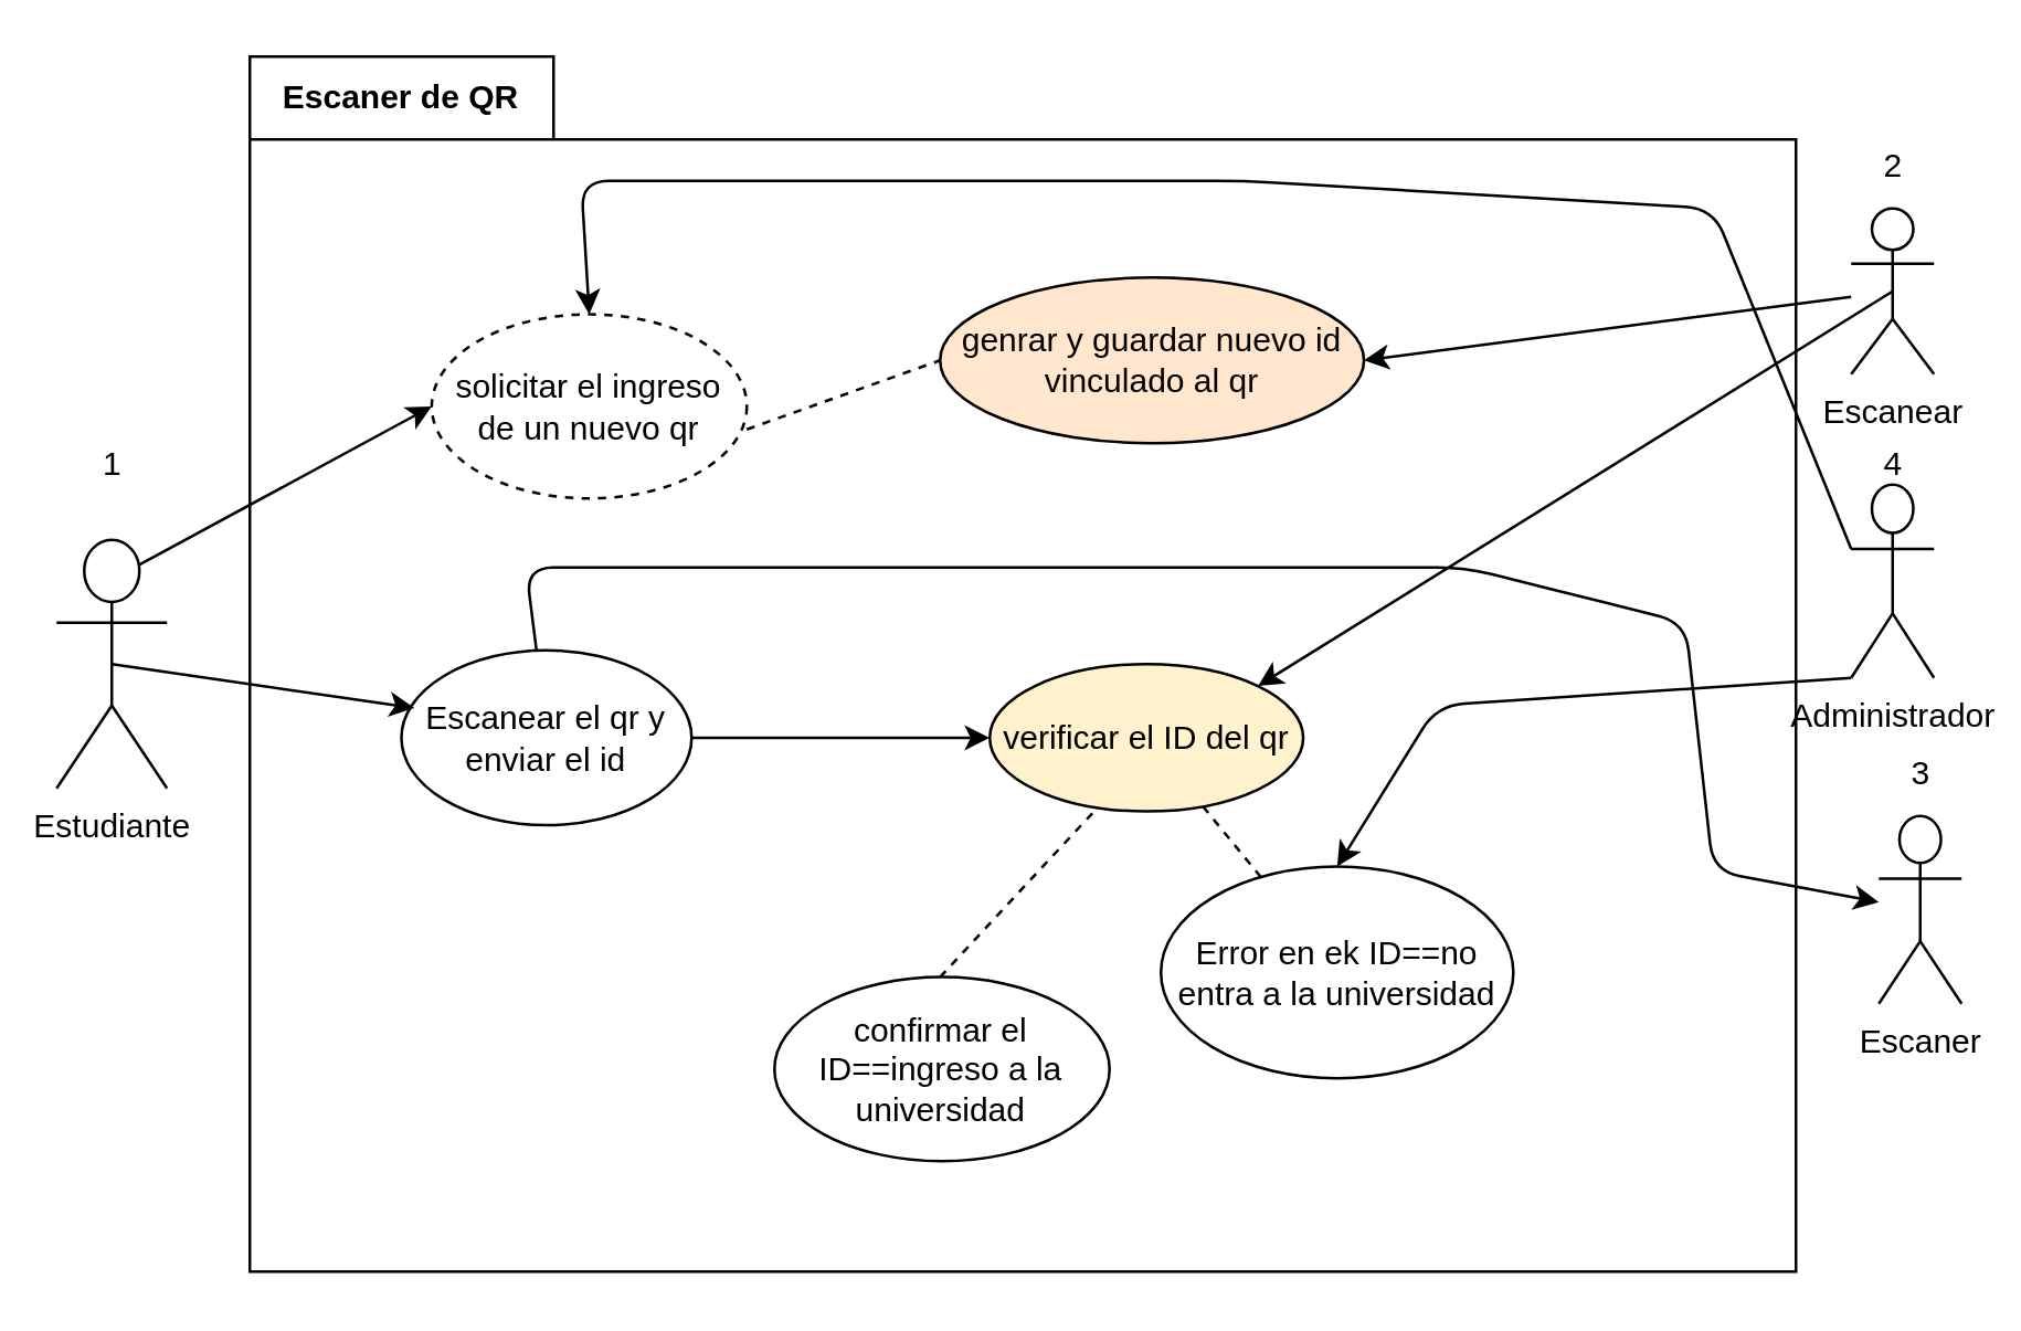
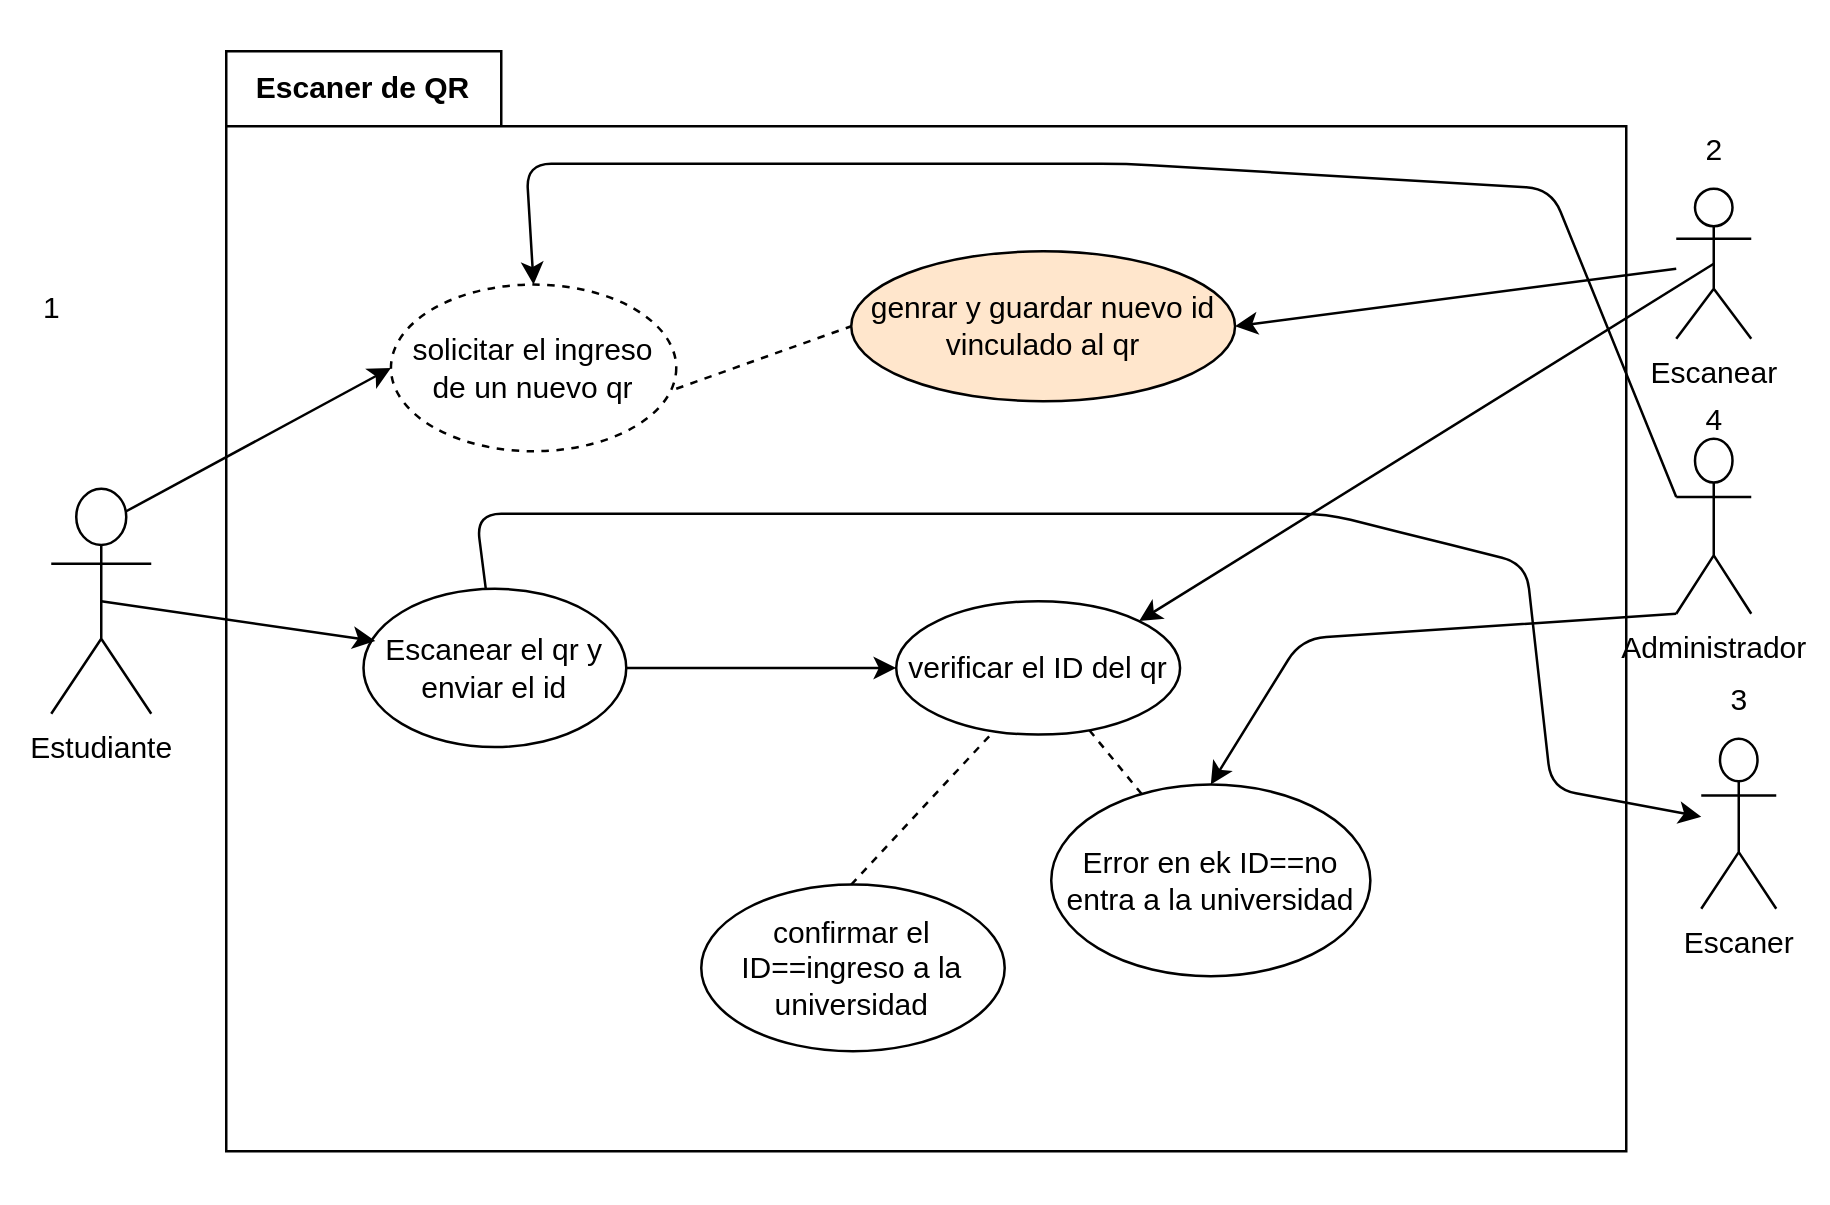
  <mxCell id="0" />
  <mxCell id="1" parent="0" />
  <mxCell id="2" value="Escaner de QR" style="shape=folder;fontStyle=1;tabWidth=110;tabHeight=30;tabPosition=left;html=1;boundedLbl=1;labelInHeader=1;container=1;collapsible=0;whiteSpace=wrap;" vertex="1" parent="1"><mxGeometry x="90" y="20" width="560" height="440" as="geometry" /></mxCell>
  <mxCell id="3" value="" style="html=1;strokeColor=none;resizeWidth=1;resizeHeight=1;fillColor=none;part=1;connectable=0;allowArrows=0;deletable=0;whiteSpace=wrap;" vertex="1" parent="2"><mxGeometry width="560" height="308" relative="1" as="geometry"><mxPoint y="30" as="offset" /></mxGeometry></mxCell>
  <mxCell id="4" value="solicitar el ingreso de un nuevo qr" style="ellipse;html=1;whiteSpace=wrap;dashed=1;" vertex="1" parent="2"><mxGeometry x="65.88" y="93.33" width="114.12" height="66.67" as="geometry" /></mxCell>
  <mxCell id="5" style="edgeStyle=none;html=1;exitX=1;exitY=0.5;exitDx=0;exitDy=0;entryX=0;entryY=0.5;entryDx=0;entryDy=0;" edge="1" parent="2" source="6" target="8"><mxGeometry relative="1" as="geometry" /></mxCell>
  <mxCell id="6" value="Escanear el qr y enviar el id" style="ellipse;html=1;whiteSpace=wrap;" vertex="1" parent="2"><mxGeometry x="54.9" y="215" width="105.1" height="63.33" as="geometry" /></mxCell>
  <mxCell id="7" value="genrar y guardar nuevo id vinculado al qr" style="ellipse;html=1;whiteSpace=wrap;fillColor=#ffe6cc;" vertex="1" parent="2"><mxGeometry x="250.0" y="80" width="153.53" height="60" as="geometry" /></mxCell>
- <mxCell id="8" value="verificar el ID del qr" style="ellipse;html=1;whiteSpace=wrap;fillColor=#fff2cc;" vertex="1" parent="2"><mxGeometry x="268" y="220" width="113.53" height="53.33" as="geometry" /></mxCell>
+ <mxCell id="8" value="verificar el ID del qr" style="ellipse;html=1;whiteSpace=wrap;" vertex="1" parent="2"><mxGeometry x="268" y="220" width="113.53" height="53.33" as="geometry" /></mxCell>
  <mxCell id="9" value="Error en ek ID==no entra a la universidad" style="ellipse;html=1;whiteSpace=wrap;" vertex="1" parent="2"><mxGeometry x="330" y="293.33" width="127.65" height="76.67" as="geometry" /></mxCell>
  <mxCell id="10" value="confirmar el ID==ingreso a la universidad" style="ellipse;html=1;whiteSpace=wrap;" vertex="1" parent="2"><mxGeometry x="190" y="333.33" width="121.37" height="66.67" as="geometry" /></mxCell>
  <mxCell id="11" value="" style="endArrow=none;dashed=1;html=1;entryX=0;entryY=0.5;entryDx=0;entryDy=0;" edge="1" parent="2" target="7"><mxGeometry width="50" height="50" relative="1" as="geometry"><mxPoint x="180" y="135" as="sourcePoint" /><mxPoint x="230" y="85" as="targetPoint" /></mxGeometry></mxCell>
  <mxCell id="12" value="" style="endArrow=none;dashed=1;html=1;" edge="1" parent="2" source="9" target="8"><mxGeometry width="50" height="50" relative="1" as="geometry"><mxPoint x="340" y="295" as="sourcePoint" /><mxPoint x="390" y="245" as="targetPoint" /></mxGeometry></mxCell>
  <mxCell id="13" value="" style="endArrow=none;dashed=1;html=1;entryX=0.342;entryY=0.979;entryDx=0;entryDy=0;entryPerimeter=0;" edge="1" parent="2" target="8"><mxGeometry width="50" height="50" relative="1" as="geometry"><mxPoint x="250" y="333.33" as="sourcePoint" /><mxPoint x="300" y="283.33" as="targetPoint" /></mxGeometry></mxCell>
  <mxCell id="14" style="edgeStyle=none;html=1;exitX=0.75;exitY=0.1;exitDx=0;exitDy=0;exitPerimeter=0;entryX=0;entryY=0.5;entryDx=0;entryDy=0;" edge="1" parent="1" source="15" target="4"><mxGeometry relative="1" as="geometry" /></mxCell>
  <mxCell id="15" value="Estudiante&lt;div&gt;&lt;br&gt;&lt;/div&gt;" style="shape=umlActor;verticalLabelPosition=bottom;verticalAlign=top;html=1;outlineConnect=0;" vertex="1" parent="1"><mxGeometry x="20" y="195" width="40" height="90" as="geometry" /></mxCell>
  <mxCell id="16" style="edgeStyle=none;html=1;exitX=0.5;exitY=0.5;exitDx=0;exitDy=0;exitPerimeter=0;entryX=1;entryY=0;entryDx=0;entryDy=0;" edge="1" parent="1" source="18" target="8"><mxGeometry relative="1" as="geometry" /></mxCell>
  <mxCell id="17" style="edgeStyle=none;html=1;entryX=1;entryY=0.5;entryDx=0;entryDy=0;" edge="1" parent="1" source="18" target="7"><mxGeometry relative="1" as="geometry" /></mxCell>
  <mxCell id="18" value="&lt;div&gt;Escanear&lt;/div&gt;" style="shape=umlActor;verticalLabelPosition=bottom;verticalAlign=top;html=1;outlineConnect=0;" vertex="1" parent="1"><mxGeometry x="670" y="75" width="30" height="60" as="geometry" /></mxCell>
  <mxCell id="19" style="edgeStyle=none;html=1;exitX=0;exitY=1;exitDx=0;exitDy=0;exitPerimeter=0;entryX=0.5;entryY=0;entryDx=0;entryDy=0;" edge="1" parent="1" source="21" target="9"><mxGeometry relative="1" as="geometry"><Array as="points"><mxPoint x="520" y="255" /></Array></mxGeometry></mxCell>
  <mxCell id="20" style="edgeStyle=none;html=1;exitX=0;exitY=0.333;exitDx=0;exitDy=0;exitPerimeter=0;entryX=0.5;entryY=0;entryDx=0;entryDy=0;" edge="1" parent="1" source="21" target="4"><mxGeometry relative="1" as="geometry"><Array as="points"><mxPoint x="620" y="75" /><mxPoint x="450" y="65" /><mxPoint x="210" y="65" /></Array></mxGeometry></mxCell>
  <mxCell id="21" value="&lt;div&gt;Administrador&lt;/div&gt;" style="shape=umlActor;verticalLabelPosition=bottom;verticalAlign=top;html=1;outlineConnect=0;" vertex="1" parent="1"><mxGeometry x="670" y="175" width="30" height="70" as="geometry" /></mxCell>
  <mxCell id="22" value="&lt;div&gt;Escaner&lt;/div&gt;" style="shape=umlActor;verticalLabelPosition=bottom;verticalAlign=top;html=1;outlineConnect=0;" vertex="1" parent="1"><mxGeometry x="680" y="295" width="30" height="68" as="geometry" /></mxCell>
- <mxCell id="23" value="1" style="text;html=1;align=center;verticalAlign=middle;resizable=0;points=[];autosize=1;strokeColor=none;fillColor=none;" vertex="1" parent="1"><mxGeometry x="25" y="153" width="30" height="30" as="geometry" /></mxCell>
+ <mxCell id="23" value="1" style="text;html=1;align=center;verticalAlign=middle;resizable=0;points=[];autosize=1;strokeColor=none;fillColor=none;" vertex="1" parent="1"><mxGeometry x="5" y="108" width="30" height="30" as="geometry" /></mxCell>
  <mxCell id="24" value="2" style="text;html=1;align=center;verticalAlign=middle;resizable=0;points=[];autosize=1;strokeColor=none;fillColor=none;" vertex="1" parent="1"><mxGeometry x="670" y="45" width="30" height="30" as="geometry" /></mxCell>
  <mxCell id="25" value="4" style="text;html=1;align=center;verticalAlign=middle;resizable=0;points=[];autosize=1;strokeColor=none;fillColor=none;" vertex="1" parent="1"><mxGeometry x="670" y="153" width="30" height="30" as="geometry" /></mxCell>
  <mxCell id="26" value="3" style="text;html=1;align=center;verticalAlign=middle;resizable=0;points=[];autosize=1;strokeColor=none;fillColor=none;" vertex="1" parent="1"><mxGeometry x="680" y="265" width="30" height="30" as="geometry" /></mxCell>
  <mxCell id="27" style="edgeStyle=none;html=1;exitX=0.5;exitY=0.5;exitDx=0;exitDy=0;exitPerimeter=0;entryX=0.045;entryY=0.33;entryDx=0;entryDy=0;entryPerimeter=0;" edge="1" parent="1" source="15" target="6"><mxGeometry relative="1" as="geometry" /></mxCell>
  <mxCell id="28" style="edgeStyle=none;html=1;" edge="1" parent="1" source="6" target="22"><mxGeometry relative="1" as="geometry"><Array as="points"><mxPoint x="190" y="205" /><mxPoint x="430" y="205" /><mxPoint x="480" y="205" /><mxPoint x="530" y="205" /><mxPoint x="570" y="215" /><mxPoint x="610" y="225" /><mxPoint x="620" y="315" /></Array></mxGeometry></mxCell>
